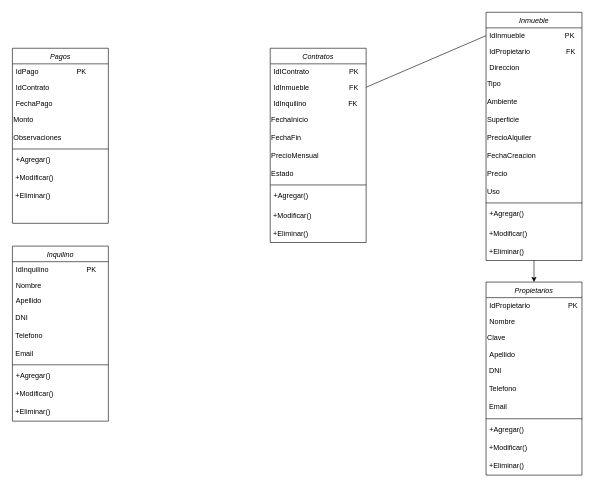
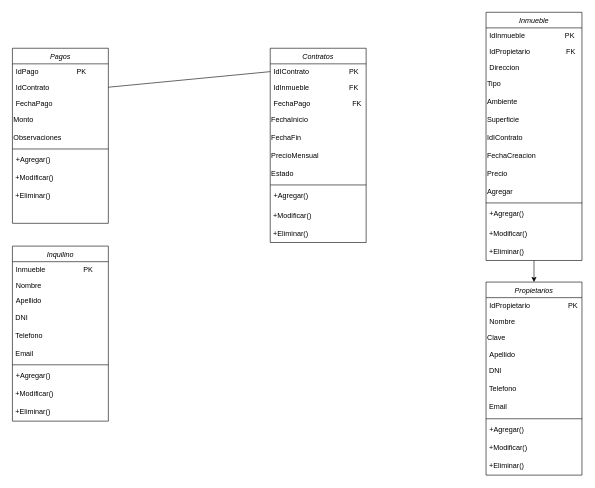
  <mxCell id="0" />
  <mxCell id="1" parent="0" />
  <mxCell id="2" value="Propietarios" style="swimlane;fontStyle=2;align=center;verticalAlign=top;childLayout=stackLayout;horizontal=1;startSize=26;horizontalStack=0;resizeParent=1;resizeLast=0;collapsible=1;marginBottom=0;rounded=0;shadow=0;strokeWidth=1;" parent="1" vertex="1"><mxGeometry x="810" y="470" width="160" height="322" as="geometry"><mxRectangle x="230" y="140" width="160" height="26" as="alternateBounds" /></mxGeometry></mxCell>
  <mxCell id="3" value="IdPropietario                   PK" style="text;align=left;verticalAlign=top;spacingLeft=4;spacingRight=4;overflow=hidden;rotatable=0;points=[[0,0.5],[1,0.5]];portConstraint=eastwest;" parent="2" vertex="1"><mxGeometry y="26" width="160" height="26" as="geometry" /></mxCell>
  <mxCell id="4" value="Nombre" style="text;align=left;verticalAlign=top;spacingLeft=4;spacingRight=4;overflow=hidden;rotatable=0;points=[[0,0.5],[1,0.5]];portConstraint=eastwest;rounded=0;shadow=0;html=0;" parent="2" vertex="1"><mxGeometry y="52" width="160" height="26" as="geometry" /></mxCell>
  <mxCell id="5" value="Clave" style="text;html=1;align=left;verticalAlign=middle;whiteSpace=wrap;rounded=0;" vertex="1" parent="2"><mxGeometry y="78" width="160" height="30" as="geometry" /></mxCell>
  <mxCell id="6" value="Apellido" style="text;align=left;verticalAlign=top;spacingLeft=4;spacingRight=4;overflow=hidden;rotatable=0;points=[[0,0.5],[1,0.5]];portConstraint=eastwest;rounded=0;shadow=0;html=0;" parent="2" vertex="1"><mxGeometry y="108" width="160" height="26" as="geometry" /></mxCell>
  <mxCell id="7" value="&amp;nbsp;DNI" style="text;html=1;align=left;verticalAlign=middle;whiteSpace=wrap;rounded=0;" parent="2" vertex="1"><mxGeometry y="134" width="160" height="30" as="geometry" /></mxCell>
  <mxCell id="8" value="&amp;nbsp;Telefono" style="text;html=1;align=left;verticalAlign=middle;whiteSpace=wrap;rounded=0;" parent="2" vertex="1"><mxGeometry y="164" width="160" height="30" as="geometry" /></mxCell>
  <mxCell id="9" value="&amp;nbsp;Email" style="text;html=1;align=left;verticalAlign=middle;whiteSpace=wrap;rounded=0;" parent="2" vertex="1"><mxGeometry y="194" width="160" height="30" as="geometry" /></mxCell>
  <mxCell id="10" value="" style="line;html=1;strokeWidth=1;align=left;verticalAlign=middle;spacingTop=-1;spacingLeft=3;spacingRight=3;rotatable=0;labelPosition=right;points=[];portConstraint=eastwest;" parent="2" vertex="1"><mxGeometry y="224" width="160" height="8" as="geometry" /></mxCell>
  <mxCell id="11" value="+Agregar()" style="text;align=left;verticalAlign=top;spacingLeft=4;spacingRight=4;overflow=hidden;rotatable=0;points=[[0,0.5],[1,0.5]];portConstraint=eastwest;" parent="2" vertex="1"><mxGeometry y="232" width="160" height="30" as="geometry" /></mxCell>
  <mxCell id="12" value="&amp;nbsp;+Modificar()&lt;span style=&quot;white-space: pre;&quot;&gt;&#09;&lt;/span&gt;" style="text;html=1;align=left;verticalAlign=middle;whiteSpace=wrap;rounded=0;" parent="2" vertex="1"><mxGeometry y="262" width="160" height="30" as="geometry" /></mxCell>
  <mxCell id="13" value="&amp;nbsp;+Eliminar()" style="text;html=1;align=left;verticalAlign=middle;whiteSpace=wrap;rounded=0;" parent="2" vertex="1"><mxGeometry y="292" width="160" height="30" as="geometry" /></mxCell>
  <mxCell id="14" value="Inquilino" style="swimlane;fontStyle=2;align=center;verticalAlign=top;childLayout=stackLayout;horizontal=1;startSize=26;horizontalStack=0;resizeParent=1;resizeLast=0;collapsible=1;marginBottom=0;rounded=0;shadow=0;strokeWidth=1;" parent="1" vertex="1"><mxGeometry x="20" y="410" width="160" height="292" as="geometry"><mxRectangle x="230" y="140" width="160" height="26" as="alternateBounds" /></mxGeometry></mxCell>
- <mxCell id="15" value="IdInquilino                   PK" style="text;align=left;verticalAlign=top;spacingLeft=4;spacingRight=4;overflow=hidden;rotatable=0;points=[[0,0.5],[1,0.5]];portConstraint=eastwest;" parent="14" vertex="1"><mxGeometry y="26" width="160" height="26" as="geometry" /></mxCell>
+ <mxCell id="15" value="Inmueble                   PK" style="text;align=left;verticalAlign=top;spacingLeft=4;spacingRight=4;overflow=hidden;rotatable=0;points=[[0,0.5],[1,0.5]];portConstraint=eastwest;" parent="14" vertex="1"><mxGeometry y="26" width="160" height="26" as="geometry" /></mxCell>
  <mxCell id="16" value="Nombre" style="text;align=left;verticalAlign=top;spacingLeft=4;spacingRight=4;overflow=hidden;rotatable=0;points=[[0,0.5],[1,0.5]];portConstraint=eastwest;rounded=0;shadow=0;html=0;" parent="14" vertex="1"><mxGeometry y="52" width="160" height="26" as="geometry" /></mxCell>
  <mxCell id="17" value="Apellido" style="text;align=left;verticalAlign=top;spacingLeft=4;spacingRight=4;overflow=hidden;rotatable=0;points=[[0,0.5],[1,0.5]];portConstraint=eastwest;rounded=0;shadow=0;html=0;" parent="14" vertex="1"><mxGeometry y="78" width="160" height="26" as="geometry" /></mxCell>
  <mxCell id="18" value="&amp;nbsp;DNI" style="text;html=1;align=left;verticalAlign=middle;whiteSpace=wrap;rounded=0;" parent="14" vertex="1"><mxGeometry y="104" width="160" height="30" as="geometry" /></mxCell>
  <mxCell id="19" value="&amp;nbsp;Telefono" style="text;html=1;align=left;verticalAlign=middle;whiteSpace=wrap;rounded=0;" parent="14" vertex="1"><mxGeometry y="134" width="160" height="30" as="geometry" /></mxCell>
  <mxCell id="20" value="&amp;nbsp;Email" style="text;html=1;align=left;verticalAlign=middle;whiteSpace=wrap;rounded=0;" parent="14" vertex="1"><mxGeometry y="164" width="160" height="30" as="geometry" /></mxCell>
  <mxCell id="21" value="" style="line;html=1;strokeWidth=1;align=left;verticalAlign=middle;spacingTop=-1;spacingLeft=3;spacingRight=3;rotatable=0;labelPosition=right;points=[];portConstraint=eastwest;" parent="14" vertex="1"><mxGeometry y="194" width="160" height="8" as="geometry" /></mxCell>
  <mxCell id="22" value="+Agregar()" style="text;align=left;verticalAlign=top;spacingLeft=4;spacingRight=4;overflow=hidden;rotatable=0;points=[[0,0.5],[1,0.5]];portConstraint=eastwest;" parent="14" vertex="1"><mxGeometry y="202" width="160" height="30" as="geometry" /></mxCell>
  <mxCell id="23" value="&amp;nbsp;+Modificar()&lt;span style=&quot;white-space: pre;&quot;&gt;&#09;&lt;/span&gt;" style="text;html=1;align=left;verticalAlign=middle;whiteSpace=wrap;rounded=0;" parent="14" vertex="1"><mxGeometry y="232" width="160" height="30" as="geometry" /></mxCell>
  <mxCell id="24" value="&amp;nbsp;+Eliminar()" style="text;html=1;align=left;verticalAlign=middle;whiteSpace=wrap;rounded=0;" parent="14" vertex="1"><mxGeometry y="262" width="160" height="30" as="geometry" /></mxCell>
  <mxCell id="25" value="Inmueble" style="swimlane;fontStyle=2;align=center;verticalAlign=top;childLayout=stackLayout;horizontal=1;startSize=26;horizontalStack=0;resizeParent=1;resizeLast=0;collapsible=1;marginBottom=0;rounded=0;shadow=0;strokeWidth=1;" parent="1" vertex="1"><mxGeometry x="810" y="20" width="160" height="414" as="geometry"><mxRectangle x="230" y="140" width="160" height="26" as="alternateBounds" /></mxGeometry></mxCell>
  <mxCell id="26" value="IdInmueble                    PK" style="text;align=left;verticalAlign=top;spacingLeft=4;spacingRight=4;overflow=hidden;rotatable=0;points=[[0,0.5],[1,0.5]];portConstraint=eastwest;" parent="25" vertex="1"><mxGeometry y="26" width="160" height="26" as="geometry" /></mxCell>
  <mxCell id="27" value="IdPropietario                  FK" style="text;align=left;verticalAlign=top;spacingLeft=4;spacingRight=4;overflow=hidden;rotatable=0;points=[[0,0.5],[1,0.5]];portConstraint=eastwest;rounded=0;shadow=0;html=0;" parent="25" vertex="1"><mxGeometry y="52" width="160" height="26" as="geometry" /></mxCell>
  <mxCell id="28" value="Direccion" style="text;align=left;verticalAlign=top;spacingLeft=4;spacingRight=4;overflow=hidden;rotatable=0;points=[[0,0.5],[1,0.5]];portConstraint=eastwest;rounded=0;shadow=0;html=0;" parent="25" vertex="1"><mxGeometry y="78" width="160" height="26" as="geometry" /></mxCell>
  <mxCell id="29" value="Tipo" style="text;html=1;align=left;verticalAlign=middle;whiteSpace=wrap;rounded=0;" parent="25" vertex="1"><mxGeometry y="104" width="160" height="30" as="geometry" /></mxCell>
  <mxCell id="30" value="Ambiente" style="text;html=1;align=left;verticalAlign=middle;whiteSpace=wrap;rounded=0;" parent="25" vertex="1"><mxGeometry y="134" width="160" height="30" as="geometry" /></mxCell>
  <mxCell id="31" value="Superficie" style="text;html=1;align=left;verticalAlign=middle;whiteSpace=wrap;rounded=0;" parent="25" vertex="1"><mxGeometry y="164" width="160" height="30" as="geometry" /></mxCell>
- <mxCell id="32" value="PrecioAlquiler" style="text;html=1;align=left;verticalAlign=middle;whiteSpace=wrap;rounded=0;" parent="25" vertex="1"><mxGeometry y="194" width="160" height="30" as="geometry" /></mxCell>
+ <mxCell id="32" value="IdIContrato" style="text;html=1;align=left;verticalAlign=middle;whiteSpace=wrap;rounded=0;" parent="25" vertex="1"><mxGeometry y="194" width="160" height="30" as="geometry" /></mxCell>
  <mxCell id="33" value="FechaCreacion" style="text;html=1;align=left;verticalAlign=middle;whiteSpace=wrap;rounded=0;" vertex="1" parent="25"><mxGeometry y="224" width="160" height="30" as="geometry" /></mxCell>
  <mxCell id="34" value="Precio" style="text;html=1;align=left;verticalAlign=middle;whiteSpace=wrap;rounded=0;" vertex="1" parent="25"><mxGeometry y="254" width="160" height="30" as="geometry" /></mxCell>
- <mxCell id="35" value="Uso" style="text;html=1;align=left;verticalAlign=middle;whiteSpace=wrap;rounded=0;" vertex="1" parent="25"><mxGeometry y="284" width="160" height="30" as="geometry" /></mxCell>
+ <mxCell id="35" value="Agregar" style="text;html=1;align=left;verticalAlign=middle;whiteSpace=wrap;rounded=0;" vertex="1" parent="25"><mxGeometry y="284" width="160" height="30" as="geometry" /></mxCell>
  <mxCell id="36" value="" style="line;html=1;strokeWidth=1;align=left;verticalAlign=middle;spacingTop=-1;spacingLeft=3;spacingRight=3;rotatable=0;labelPosition=right;points=[];portConstraint=eastwest;" parent="25" vertex="1"><mxGeometry y="314" width="160" height="8" as="geometry" /></mxCell>
  <mxCell id="37" value="+Agregar()" style="text;align=left;verticalAlign=top;spacingLeft=4;spacingRight=4;overflow=hidden;rotatable=0;points=[[0,0.5],[1,0.5]];portConstraint=eastwest;" parent="25" vertex="1"><mxGeometry y="322" width="160" height="32" as="geometry" /></mxCell>
  <mxCell id="38" value="&amp;nbsp;+Modificar()&lt;span style=&quot;white-space: pre;&quot;&gt;&#09;&lt;/span&gt;" style="text;html=1;align=left;verticalAlign=middle;whiteSpace=wrap;rounded=0;" parent="25" vertex="1"><mxGeometry y="354" width="160" height="30" as="geometry" /></mxCell>
  <mxCell id="39" value="&amp;nbsp;+Eliminar()" style="text;html=1;align=left;verticalAlign=middle;whiteSpace=wrap;rounded=0;" parent="25" vertex="1"><mxGeometry y="384" width="160" height="30" as="geometry" /></mxCell>
  <mxCell id="40" value="Contratos" style="swimlane;fontStyle=2;align=center;verticalAlign=top;childLayout=stackLayout;horizontal=1;startSize=26;horizontalStack=0;resizeParent=1;resizeLast=0;collapsible=1;marginBottom=0;rounded=0;shadow=0;strokeWidth=1;" parent="1" vertex="1"><mxGeometry x="450" y="80" width="160" height="324" as="geometry"><mxRectangle x="230" y="140" width="160" height="26" as="alternateBounds" /></mxGeometry></mxCell>
  <mxCell id="41" value="IdIContrato                    PK" style="text;align=left;verticalAlign=top;spacingLeft=4;spacingRight=4;overflow=hidden;rotatable=0;points=[[0,0.5],[1,0.5]];portConstraint=eastwest;" parent="40" vertex="1"><mxGeometry y="26" width="160" height="26" as="geometry" /></mxCell>
  <mxCell id="42" value="IdInmueble                    FK" style="text;align=left;verticalAlign=top;spacingLeft=4;spacingRight=4;overflow=hidden;rotatable=0;points=[[0,0.5],[1,0.5]];portConstraint=eastwest;rounded=0;shadow=0;html=0;" parent="40" vertex="1"><mxGeometry y="52" width="160" height="26" as="geometry" /></mxCell>
- <mxCell id="43" value="IdInquilino                     FK" style="text;align=left;verticalAlign=top;spacingLeft=4;spacingRight=4;overflow=hidden;rotatable=0;points=[[0,0.5],[1,0.5]];portConstraint=eastwest;rounded=0;shadow=0;html=0;" parent="40" vertex="1"><mxGeometry y="78" width="160" height="26" as="geometry" /></mxCell>
+ <mxCell id="43" value="FechaPago                     FK" style="text;align=left;verticalAlign=top;spacingLeft=4;spacingRight=4;overflow=hidden;rotatable=0;points=[[0,0.5],[1,0.5]];portConstraint=eastwest;rounded=0;shadow=0;html=0;" parent="40" vertex="1"><mxGeometry y="78" width="160" height="26" as="geometry" /></mxCell>
  <mxCell id="44" value="FechaInicio" style="text;html=1;align=left;verticalAlign=middle;whiteSpace=wrap;rounded=0;" parent="40" vertex="1"><mxGeometry y="104" width="160" height="30" as="geometry" /></mxCell>
  <mxCell id="45" value="FechaFin" style="text;html=1;align=left;verticalAlign=middle;whiteSpace=wrap;rounded=0;" parent="40" vertex="1"><mxGeometry y="134" width="160" height="30" as="geometry" /></mxCell>
  <mxCell id="46" value="PrecioMensual" style="text;html=1;align=left;verticalAlign=middle;whiteSpace=wrap;rounded=0;" parent="40" vertex="1"><mxGeometry y="164" width="160" height="30" as="geometry" /></mxCell>
  <mxCell id="47" value="Estado" style="text;html=1;align=left;verticalAlign=middle;whiteSpace=wrap;rounded=0;" parent="40" vertex="1"><mxGeometry y="194" width="160" height="30" as="geometry" /></mxCell>
  <mxCell id="48" value="" style="line;html=1;strokeWidth=1;align=left;verticalAlign=middle;spacingTop=-1;spacingLeft=3;spacingRight=3;rotatable=0;labelPosition=right;points=[];portConstraint=eastwest;" parent="40" vertex="1"><mxGeometry y="224" width="160" height="8" as="geometry" /></mxCell>
  <mxCell id="49" value="+Agregar()" style="text;align=left;verticalAlign=top;spacingLeft=4;spacingRight=4;overflow=hidden;rotatable=0;points=[[0,0.5],[1,0.5]];portConstraint=eastwest;" parent="40" vertex="1"><mxGeometry y="232" width="160" height="32" as="geometry" /></mxCell>
  <mxCell id="50" value="&amp;nbsp;+Modificar()&lt;span style=&quot;white-space: pre;&quot;&gt;&#09;&lt;/span&gt;" style="text;html=1;align=left;verticalAlign=middle;whiteSpace=wrap;rounded=0;" parent="40" vertex="1"><mxGeometry y="264" width="160" height="30" as="geometry" /></mxCell>
  <mxCell id="51" value="&amp;nbsp;+Eliminar()" style="text;html=1;align=left;verticalAlign=middle;whiteSpace=wrap;rounded=0;" parent="40" vertex="1"><mxGeometry y="294" width="160" height="30" as="geometry" /></mxCell>
  <mxCell id="52" value="Pagos" style="swimlane;fontStyle=2;align=center;verticalAlign=top;childLayout=stackLayout;horizontal=1;startSize=26;horizontalStack=0;resizeParent=1;resizeLast=0;collapsible=1;marginBottom=0;rounded=0;shadow=0;strokeWidth=1;" parent="1" vertex="1"><mxGeometry x="20" y="80" width="160" height="292" as="geometry"><mxRectangle x="230" y="140" width="160" height="26" as="alternateBounds" /></mxGeometry></mxCell>
  <mxCell id="53" value="IdPago                   PK" style="text;align=left;verticalAlign=top;spacingLeft=4;spacingRight=4;overflow=hidden;rotatable=0;points=[[0,0.5],[1,0.5]];portConstraint=eastwest;" parent="52" vertex="1"><mxGeometry y="26" width="160" height="26" as="geometry" /></mxCell>
  <mxCell id="54" value="IdContrato" style="text;align=left;verticalAlign=top;spacingLeft=4;spacingRight=4;overflow=hidden;rotatable=0;points=[[0,0.5],[1,0.5]];portConstraint=eastwest;rounded=0;shadow=0;html=0;" parent="52" vertex="1"><mxGeometry y="52" width="160" height="26" as="geometry" /></mxCell>
  <mxCell id="55" value="FechaPago" style="text;align=left;verticalAlign=top;spacingLeft=4;spacingRight=4;overflow=hidden;rotatable=0;points=[[0,0.5],[1,0.5]];portConstraint=eastwest;rounded=0;shadow=0;html=0;" parent="52" vertex="1"><mxGeometry y="78" width="160" height="26" as="geometry" /></mxCell>
  <mxCell id="56" value="Monto" style="text;html=1;align=left;verticalAlign=middle;whiteSpace=wrap;rounded=0;" parent="52" vertex="1"><mxGeometry y="104" width="160" height="30" as="geometry" /></mxCell>
  <mxCell id="57" value="Observaciones" style="text;html=1;align=left;verticalAlign=middle;whiteSpace=wrap;rounded=0;" parent="52" vertex="1"><mxGeometry y="134" width="160" height="30" as="geometry" /></mxCell>
  <mxCell id="58" value="" style="line;html=1;strokeWidth=1;align=left;verticalAlign=middle;spacingTop=-1;spacingLeft=3;spacingRight=3;rotatable=0;labelPosition=right;points=[];portConstraint=eastwest;" parent="52" vertex="1"><mxGeometry y="164" width="160" height="8" as="geometry" /></mxCell>
  <mxCell id="59" value="+Agregar()" style="text;align=left;verticalAlign=top;spacingLeft=4;spacingRight=4;overflow=hidden;rotatable=0;points=[[0,0.5],[1,0.5]];portConstraint=eastwest;" parent="52" vertex="1"><mxGeometry y="172" width="160" height="30" as="geometry" /></mxCell>
  <mxCell id="60" value="&amp;nbsp;+Modificar()&lt;span style=&quot;white-space: pre;&quot;&gt;&#09;&lt;/span&gt;" style="text;html=1;align=left;verticalAlign=middle;whiteSpace=wrap;rounded=0;" parent="52" vertex="1"><mxGeometry y="202" width="160" height="30" as="geometry" /></mxCell>
  <mxCell id="61" value="&amp;nbsp;+Eliminar()" style="text;html=1;align=left;verticalAlign=middle;whiteSpace=wrap;rounded=0;" parent="52" vertex="1"><mxGeometry y="232" width="160" height="30" as="geometry" /></mxCell>
- <mxCell id="63" value="" style="endArrow=none;html=1;rounded=0;entryX=0;entryY=0.5;entryDx=0;entryDy=0;exitX=1;exitY=0.5;exitDx=0;exitDy=0;" parent="1" source="42" target="26" edge="1"><mxGeometry width="50" height="50" relative="1" as="geometry"><mxPoint x="670" y="460" as="sourcePoint" /><mxPoint x="720" y="410" as="targetPoint" /></mxGeometry></mxCell>
+ <mxCell id="62" value="" style="endArrow=none;html=1;rounded=0;exitX=1;exitY=0.5;exitDx=0;exitDy=0;entryX=0;entryY=0.5;entryDx=0;entryDy=0;" parent="1" source="54" target="41" edge="1"><mxGeometry width="50" height="50" relative="1" as="geometry"><mxPoint x="400" y="530" as="sourcePoint" /><mxPoint x="460" y="489" as="targetPoint" /></mxGeometry></mxCell>
  <mxCell id="64" style="edgeStyle=orthogonalEdgeStyle;rounded=0;orthogonalLoop=1;jettySize=auto;html=1;exitX=0.5;exitY=1;exitDx=0;exitDy=0;entryX=0.5;entryY=0;entryDx=0;entryDy=0;" parent="1" source="39" target="2" edge="1"><mxGeometry relative="1" as="geometry" /></mxCell>
